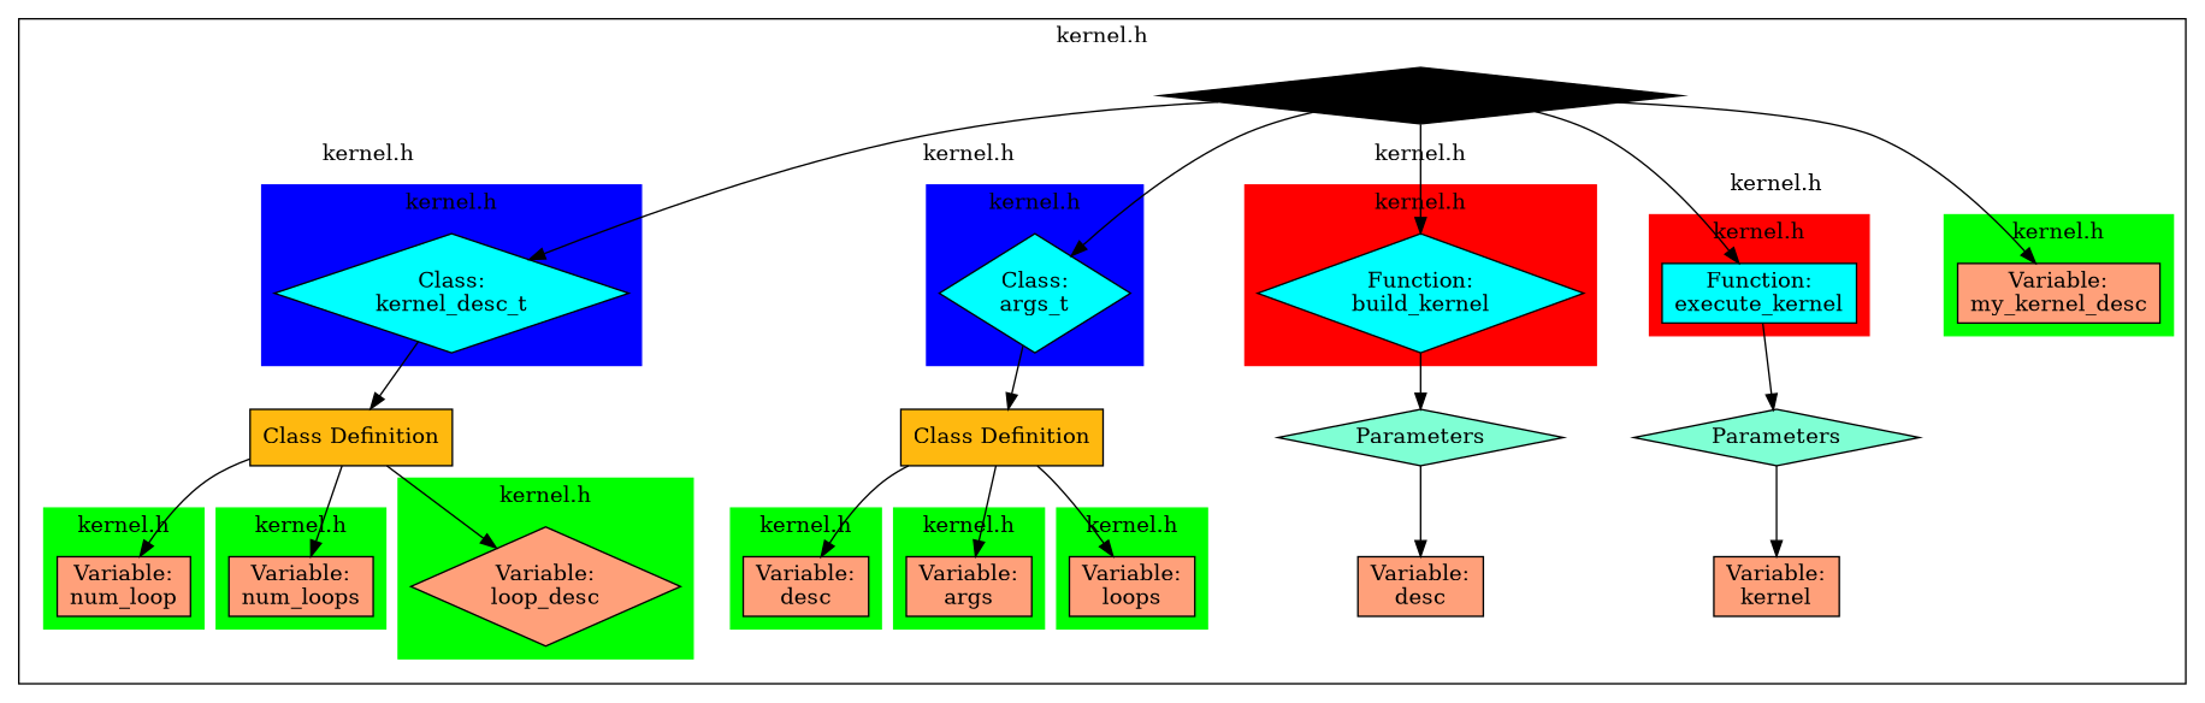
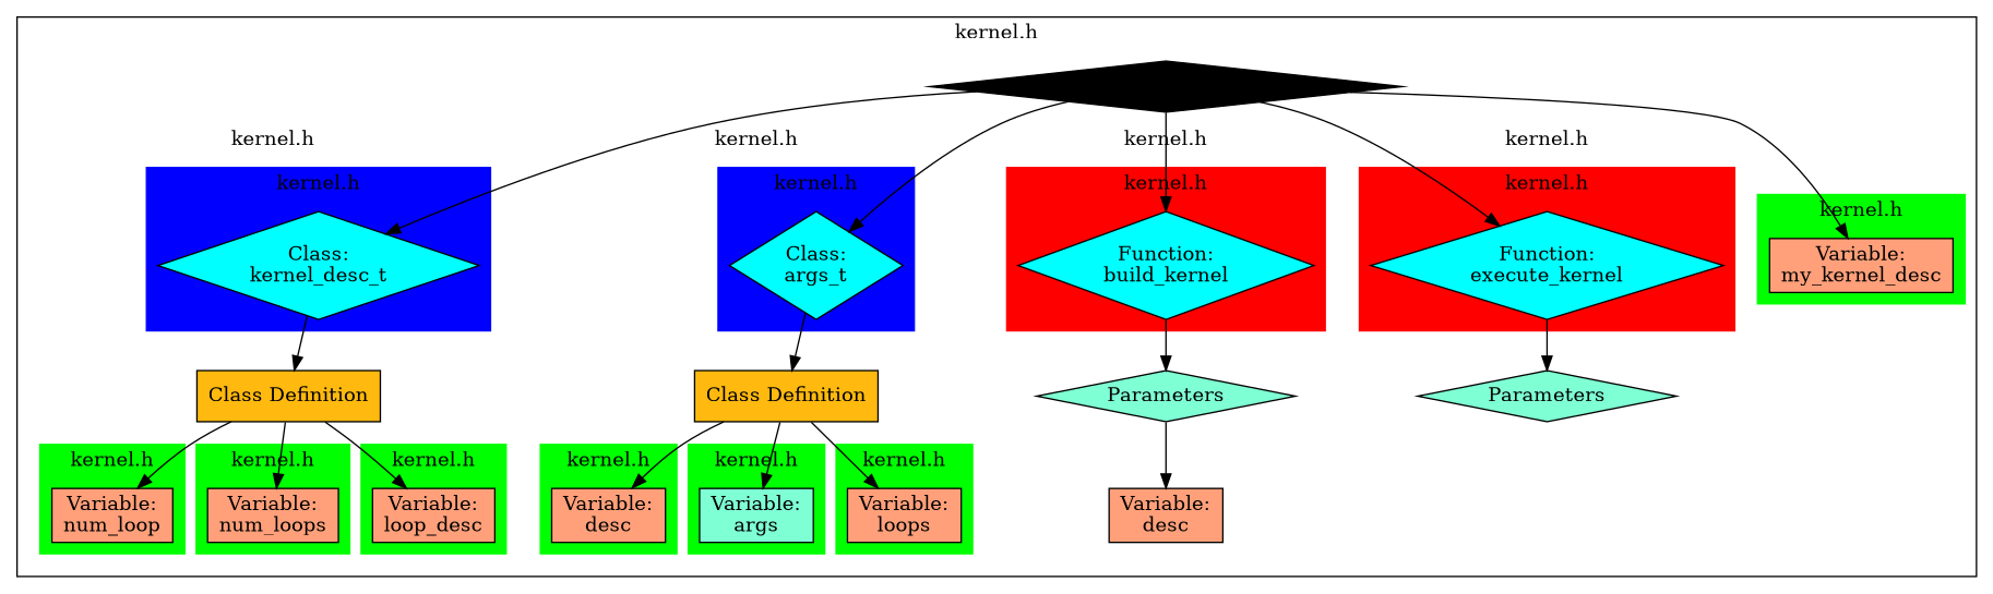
  digraph {
    color=black
    node [color=black fillcolor=lightsalmon shape=box style=filled]
    edge [color=black constraint=true]
    n1 [fillcolor=cyan label="Class:\nkernel_desc_t" shape=diamond]
    n2 [label="Variable:\nnum_loop"]
    n3 [label="Variable:\nnum_loops"]
-   n4 [label="Variable:\nloop_desc" shape=diamond]
+   n4 [label="Variable:\nloop_desc"]
    n5 [fillcolor=darkgoldenrod1 label="Class Definition"]
    n6 [fillcolor=cyan label="Class:\nargs_t" shape=diamond]
    n7 [label="Variable:\ndesc"]
-   n8 [label="Variable:\nargs"]
+   n8 [fillcolor=aquamarine label="Variable:\nargs"]
    n9 [label="Variable:\nloops"]
    n10 [fillcolor=darkgoldenrod1 label="Class Definition"]
    n11 [fillcolor=cyan label="Function:\nbuild_kernel" shape=diamond]
    n12 [label="Variable:\ndesc"]
    n13 [fillcolor=aquamarine label=Parameters shape=diamond]
-   n14 [fillcolor=cyan label="Function:\nexecute_kernel"]
-   n15 [label="Variable:\nkernel"]
+   n14 [fillcolor=cyan label="Function:\nexecute_kernel" shape=diamond]
    n16 [fillcolor=aquamarine label=Parameters shape=diamond]
    n17 [label="Variable:\nmy_kernel_desc"]
    node_0x2ba3062e33a0 [fillcolor=black shape=diamond]
    subgraph cluster_1 {
      label="kernel.h"
      node_0x2ba3062e33a0
      subgraph cluster_2 {
        color=white
        label="kernel.h"
        n5
        subgraph cluster_3 {
          color=blue
          label="kernel.h"
          style=filled
          n1
        }
        subgraph cluster_4 {
          color=green
          label="kernel.h"
          style=filled
          n2
        }
        subgraph cluster_5 {
          color=green
          label="kernel.h"
          style=filled
          n3
        }
        subgraph cluster_6 {
          color=green
          label="kernel.h"
          style=filled
          n4
        }
      }
      subgraph cluster_7 {
        color=white
        label="kernel.h"
        n10
        subgraph cluster_8 {
          color=blue
          label="kernel.h"
          style=filled
          n6
        }
        subgraph cluster_9 {
          color=green
          label="kernel.h"
          style=filled
          n7
        }
        subgraph cluster_10 {
          color=green
          label="kernel.h"
          style=filled
          n8
        }
        subgraph cluster_11 {
          color=green
          label="kernel.h"
          style=filled
          n9
        }
      }
      subgraph cluster_12 {
        color=white
        label="kernel.h"
        n12
        n13
        subgraph cluster_13 {
          color=red
          label="kernel.h"
          style=filled
          n11
        }
      }
      subgraph cluster_14 {
        color=white
        label="kernel.h"
-       n15
        n16
        subgraph cluster_15 {
          color=red
          label="kernel.h"
          style=filled
          n14
        }
      }
      subgraph cluster_16 {
        color=green
        label="kernel.h"
        style=filled
        n17
      }
    }
    n1 -> n5
    n5 -> n2
    n5 -> n3
    n5 -> n4
    n6 -> n10
    n10 -> n7
    n10 -> n8
    n10 -> n9
    n11 -> n13
    n13 -> n12
    n14 -> n16
-   n16 -> n15
    node_0x2ba3062e33a0 -> n1
    node_0x2ba3062e33a0 -> n6
    node_0x2ba3062e33a0 -> n11
    node_0x2ba3062e33a0 -> n14
    node_0x2ba3062e33a0 -> n17
  }
